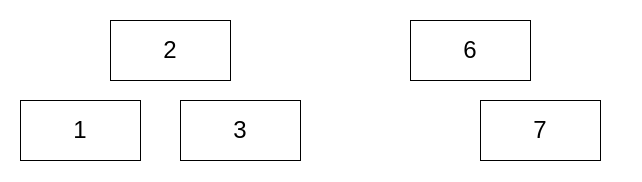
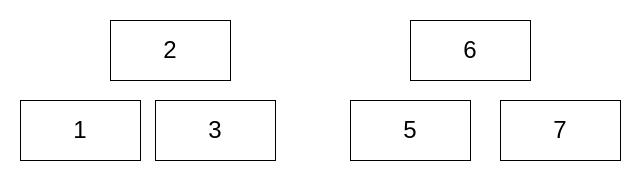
  <mxCell id="0" />
  <mxCell id="1" parent="0" />
  <mxCell id="2" value="2" style="whiteSpace=wrap;html=1;fontSize=24;" vertex="1" parent="1"><mxGeometry x="110" y="20" width="120" height="60" as="geometry" /></mxCell>
  <mxCell id="3" value="1" style="whiteSpace=wrap;html=1;fontSize=24;" vertex="1" parent="1"><mxGeometry x="20" y="100" width="120" height="60" as="geometry" /></mxCell>
- <mxCell id="4" value="3" style="whiteSpace=wrap;html=1;fontSize=24;" vertex="1" parent="1"><mxGeometry x="180" y="100" width="120" height="60" as="geometry" /></mxCell>
+ <mxCell id="4" value="3" style="whiteSpace=wrap;html=1;fontSize=24;" vertex="1" parent="1"><mxGeometry x="155" y="100" width="120" height="60" as="geometry" /></mxCell>
  <mxCell id="5" value="6" style="whiteSpace=wrap;html=1;fontSize=24;" vertex="1" parent="1"><mxGeometry x="410" y="20" width="120" height="60" as="geometry" /></mxCell>
- <mxCell id="7" value="7" style="whiteSpace=wrap;html=1;fontSize=24;" vertex="1" parent="1"><mxGeometry x="480" y="100" width="120" height="60" as="geometry" /></mxCell>
+ <mxCell id="6" value="5" style="whiteSpace=wrap;html=1;fontSize=24;" vertex="1" parent="1"><mxGeometry x="350" y="100" width="120" height="60" as="geometry" /></mxCell>
+ <mxCell id="7" value="7" style="whiteSpace=wrap;html=1;fontSize=24;" vertex="1" parent="1"><mxGeometry x="500" y="100" width="120" height="60" as="geometry" /></mxCell>
